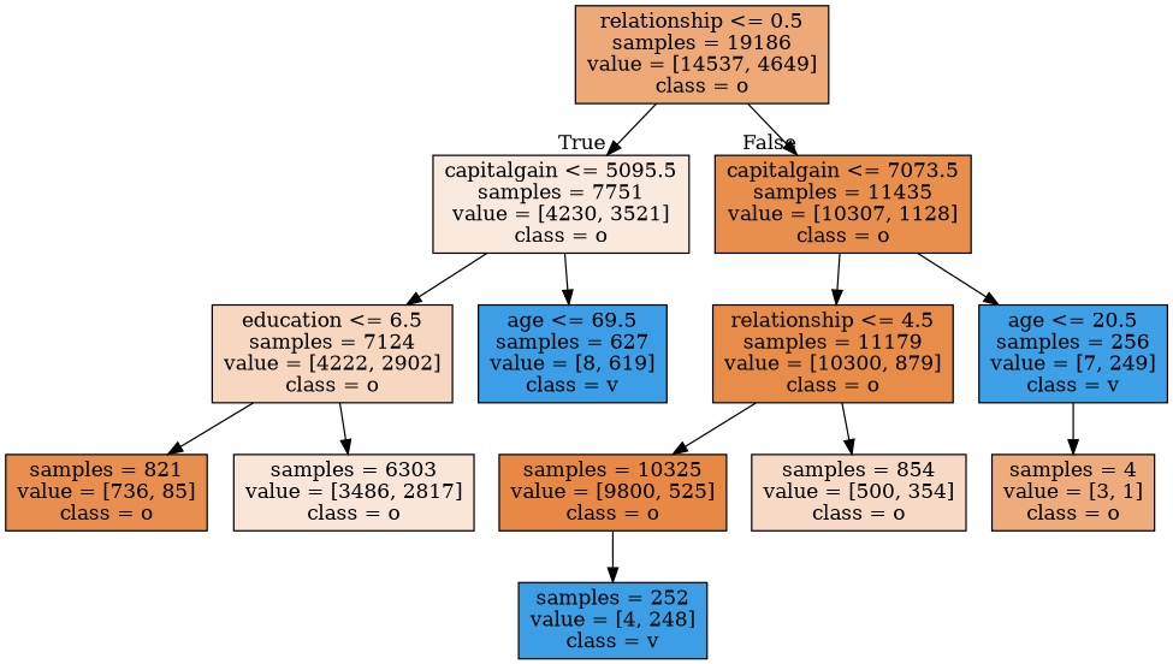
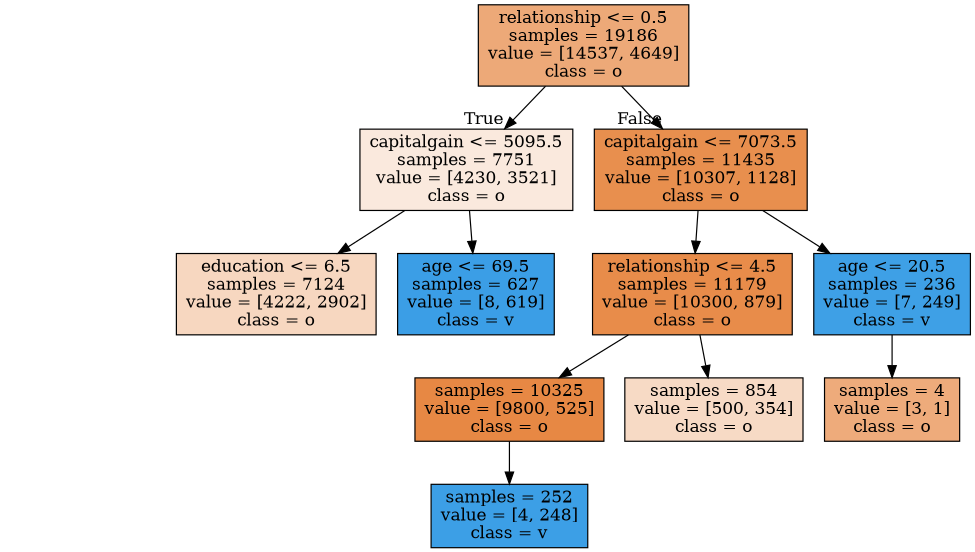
  digraph {
    node [color=black shape=box style=filled]
    n1 [fillcolor="#e58139ad" label="relationship <= 0.5\nsamples = 19186\nvalue = [14537, 4649]\nclass = o"]
    n2 [fillcolor="#e581392b" label="capitalgain <= 5095.5\nsamples = 7751\nvalue = [4230, 3521]\nclass = o"]
    n3 [fillcolor="#e58139e3" label="capitalgain <= 7073.5\nsamples = 11435\nvalue = [10307, 1128]\nclass = o"]
    n4 [fillcolor="#e5813950" label="education <= 6.5\nsamples = 7124\nvalue = [4222, 2902]\nclass = o"]
    n5 [fillcolor="#399de5fc" label="age <= 69.5\nsamples = 627\nvalue = [8, 619]\nclass = v"]
    n6 [fillcolor="#e58139e9" label="relationship <= 4.5\nsamples = 11179\nvalue = [10300, 879]\nclass = o"]
-   n7 [fillcolor="#399de5f8" label="age <= 20.5\nsamples = 256\nvalue = [7, 249]\nclass = v"]
-   n8 [fillcolor="#e58139e2" label="samples = 821\nvalue = [736, 85]\nclass = o"]
-   n9 [fillcolor="#e5813931" label="samples = 6303\nvalue = [3486, 2817]\nclass = o"]
+   n7 [fillcolor="#399de5f8" label="age <= 20.5\nsamples = 236\nvalue = [7, 249]\nclass = v"]
    n10 [fillcolor="#e58139f1" label="samples = 10325\nvalue = [9800, 525]\nclass = o"]
    n11 [fillcolor="#e581394a" label="samples = 854\nvalue = [500, 354]\nclass = o"]
    n12 [fillcolor="#e58139aa" label="samples = 4\nvalue = [3, 1]\nclass = o"]
    n13 [fillcolor="#399de5fb" label="samples = 252\nvalue = [4, 248]\nclass = v"]
    n1 -> n2 [headlabel=True labelangle=45 labeldistance=2.5]
    n1 -> n3 [headlabel=False labelangle=-45 labeldistance=2.5]
    n2 -> n4
    n2 -> n5
    n3 -> n6
    n3 -> n7
-   n4 -> n8
-   n4 -> n9
    n6 -> n10
    n6 -> n11
    n7 -> n12
    n10 -> n13
  }
